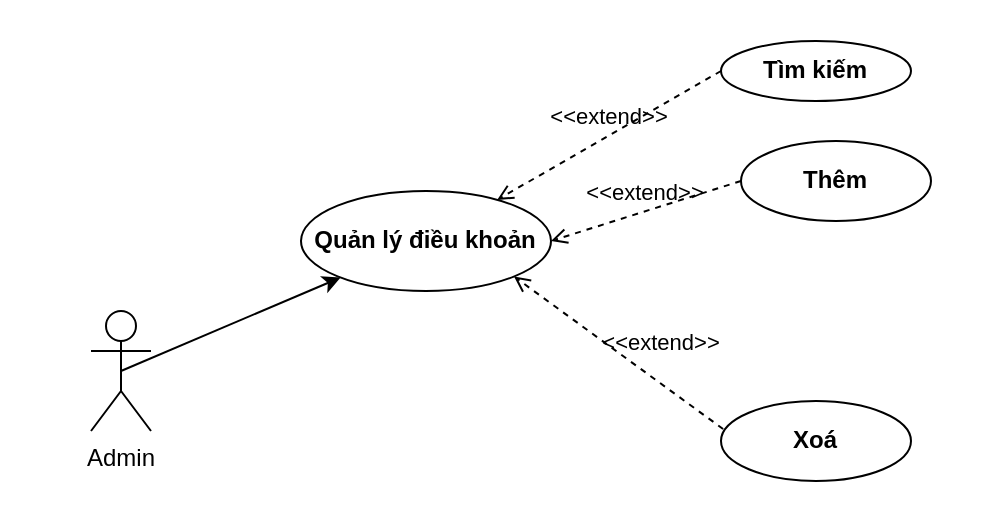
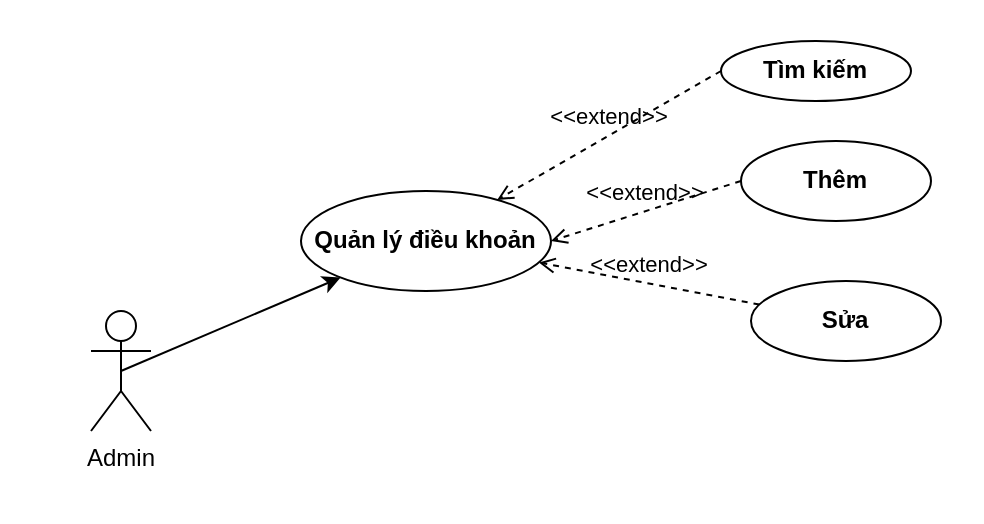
  <mxCell id="0" />
  <mxCell id="1" parent="0" />
  <mxCell id="2" value="" style="group" parent="1" vertex="1" connectable="0"><mxGeometry x="20" y="20" width="450" height="220" as="geometry" /></mxCell>
  <mxCell id="3" value="Admin" style="shape=umlActor;verticalLabelPosition=bottom;verticalAlign=top;html=1;outlineConnect=0;" parent="2" vertex="1"><mxGeometry x="25" y="135" width="30" height="60" as="geometry" /></mxCell>
  <mxCell id="4" value="Quản lý điều khoản" style="ellipse;whiteSpace=wrap;html=1;fontStyle=1" parent="2" vertex="1"><mxGeometry x="130" y="75" width="125" height="50" as="geometry" /></mxCell>
  <mxCell id="5" value="" style="endArrow=classic;html=1;exitX=0.5;exitY=0.5;exitDx=0;exitDy=0;exitPerimeter=0;" parent="2" source="3" target="4" edge="1"><mxGeometry width="50" height="50" relative="1" as="geometry"><mxPoint x="240" y="70" as="sourcePoint" /><mxPoint x="290" y="20" as="targetPoint" /></mxGeometry></mxCell>
  <mxCell id="6" value="Tìm kiếm" style="ellipse;whiteSpace=wrap;html=1;fontStyle=1" parent="2" vertex="1"><mxGeometry x="340" width="95" height="30" as="geometry" /></mxCell>
- <mxCell id="7" value="Xoá" style="ellipse;whiteSpace=wrap;html=1;fontStyle=1" parent="2" vertex="1"><mxGeometry x="340" y="180" width="95" height="40" as="geometry" /></mxCell>
+ <mxCell id="8" value="Sửa" style="ellipse;whiteSpace=wrap;html=1;fontStyle=1" parent="2" vertex="1"><mxGeometry x="355" y="120" width="95" height="40" as="geometry" /></mxCell>
  <mxCell id="9" value="Thêm" style="ellipse;whiteSpace=wrap;html=1;fontStyle=1" parent="2" vertex="1"><mxGeometry x="350" y="50" width="95" height="40" as="geometry" /></mxCell>
  <mxCell id="10" value="&amp;lt;&amp;lt;extend&amp;gt;&amp;gt;" style="html=1;verticalAlign=bottom;labelBackgroundColor=none;endArrow=open;endFill=0;dashed=1;exitX=0;exitY=0.5;exitDx=0;exitDy=0;" parent="2" source="6" target="4" edge="1"><mxGeometry width="160" relative="1" as="geometry"><mxPoint x="190" y="50" as="sourcePoint" /><mxPoint x="350" y="50" as="targetPoint" /></mxGeometry></mxCell>
  <mxCell id="11" value="&amp;lt;&amp;lt;extend&amp;gt;&amp;gt;" style="html=1;verticalAlign=bottom;labelBackgroundColor=none;endArrow=open;endFill=0;dashed=1;entryX=1;entryY=0.5;entryDx=0;entryDy=0;exitX=0;exitY=0.5;exitDx=0;exitDy=0;" parent="2" source="9" target="4" edge="1"><mxGeometry width="160" relative="1" as="geometry"><mxPoint x="360" y="70" as="sourcePoint" /><mxPoint x="240" y="90" as="targetPoint" /></mxGeometry></mxCell>
- <mxCell id="13" value="&amp;lt;&amp;lt;extend&amp;gt;&amp;gt;" style="html=1;verticalAlign=bottom;labelBackgroundColor=none;endArrow=open;endFill=0;dashed=1;entryX=1;entryY=1;entryDx=0;entryDy=0;exitX=0.011;exitY=0.35;exitDx=0;exitDy=0;exitPerimeter=0;" parent="2" source="7" target="4" edge="1"><mxGeometry x="-0.303" y="-9" width="160" relative="1" as="geometry"><mxPoint x="369" y="142" as="sourcePoint" /><mxPoint x="259" y="121" as="targetPoint" /><mxPoint as="offset" /></mxGeometry></mxCell>
+ <mxCell id="12" value="&amp;lt;&amp;lt;extend&amp;gt;&amp;gt;" style="html=1;verticalAlign=bottom;labelBackgroundColor=none;endArrow=open;endFill=0;dashed=1;" parent="2" source="8" target="4" edge="1"><mxGeometry width="160" relative="1" as="geometry"><mxPoint x="360" y="140" as="sourcePoint" /><mxPoint x="265" y="110" as="targetPoint" /></mxGeometry></mxCell>
